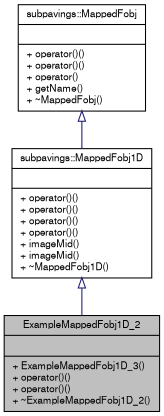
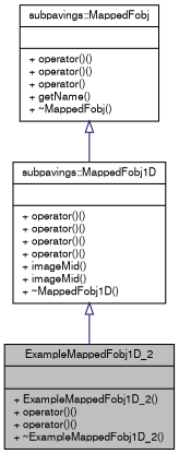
  digraph {
    node [color=black fillcolor=white fontname=FreeSans fontsize=10 shape=record style=filled]
    edge [arrowtail=onormal color=midnightblue dir=back fontname=FreeSans fontsize=10 labelfontname=FreeSans labelfontsize=10 style=solid]
-   n1 [fillcolor=grey75 fontcolor=black height=0.2 label="{ExampleMappedFobj1D_2\n||+ ExampleMappedFobj1D_3()\l+ operator()()\l+ operator()()\l+ ~ExampleMappedFobj1D_2()\l}" width=0.4]
+   n1 [fillcolor=grey75 fontcolor=black height=0.2 label="{ExampleMappedFobj1D_2\n||+ ExampleMappedFobj1D_2()\l+ operator()()\l+ operator()()\l+ ~ExampleMappedFobj1D_2()\l}" width=0.4]
    n2 [height=0.2 label="{subpavings::MappedFobj1D\n||+ operator()()\l+ operator()()\l+ operator()()\l+ operator()()\l+ imageMid()\l+ imageMid()\l+ ~MappedFobj1D()\l}" width=0.4]
    n3 [height=0.2 label="{subpavings::MappedFobj\n||+ operator()()\l+ operator()()\l+ operator()\l+ getName()\l+ ~MappedFobj()\l}" width=0.4]
    n2 -> n1
    n3 -> n2
  }
